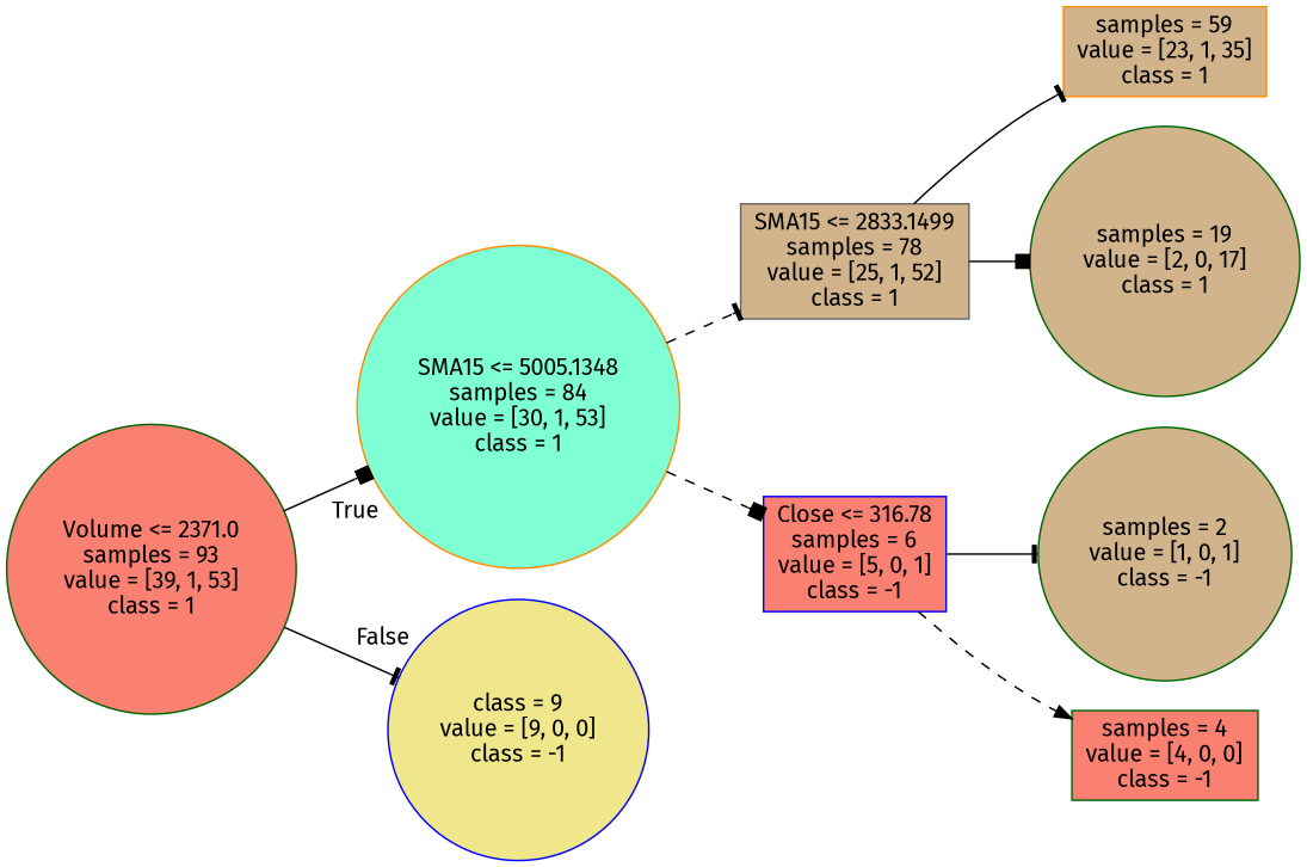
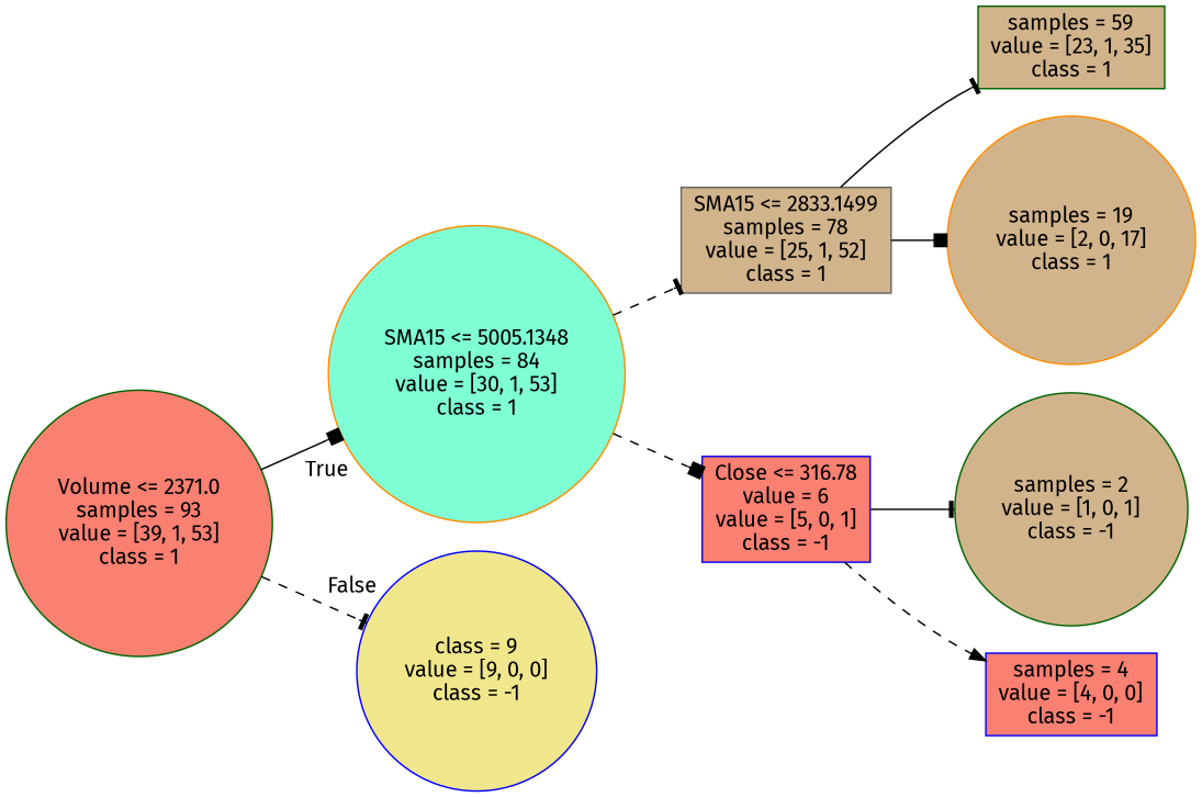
  digraph {
    fontname="Fira Sans"
    rankdir=LR
    node [color=darkorange fillcolor=tan fontname="Fira Sans" shape=circle style=filled]
    edge [arrowhead=tee fontname="Fira Sans" style=solid]
    n1 [color=darkgreen fillcolor=salmon label="Volume <= 2371.0\nsamples = 93\nvalue = [39, 1, 53]\nclass = 1"]
    n2 [fillcolor=aquamarine label="SMA15 <= 5005.1348\nsamples = 84\nvalue = [30, 1, 53]\nclass = 1"]
    n3 [color=blue fillcolor=khaki label="class = 9\nvalue = [9, 0, 0]\nclass = -1"]
    n4 [color=gray40 label="SMA15 <= 2833.1499\nsamples = 78\nvalue = [25, 1, 52]\nclass = 1" shape=box]
-   n5 [color=blue fillcolor=salmon label="Close <= 316.78\nsamples = 6\nvalue = [5, 0, 1]\nclass = -1" shape=box]
-   n6 [label="samples = 59\nvalue = [23, 1, 35]\nclass = 1" shape=box]
-   n7 [color=darkgreen label="samples = 19\nvalue = [2, 0, 17]\nclass = 1"]
+   n5 [color=blue fillcolor=salmon label="Close <= 316.78\nvalue = 6\nvalue = [5, 0, 1]\nclass = -1" shape=box]
+   n6 [color=darkgreen label="samples = 59\nvalue = [23, 1, 35]\nclass = 1" shape=box]
+   n7 [label="samples = 19\nvalue = [2, 0, 17]\nclass = 1"]
    n8 [color=darkgreen label="samples = 2\nvalue = [1, 0, 1]\nclass = -1"]
-   n9 [color=darkgreen fillcolor=salmon label="samples = 4\nvalue = [4, 0, 0]\nclass = -1" shape=box]
+   n9 [color=blue fillcolor=salmon label="samples = 4\nvalue = [4, 0, 0]\nclass = -1" shape=box]
    n1 -> n2 [arrowhead=box headlabel=True labelangle=45 labeldistance=2.5]
-   n1 -> n3 [headlabel=False labelangle=-45 labeldistance=2.5]
+   n1 -> n3 [headlabel=False labelangle=-45 labeldistance=2.5 style=dashed]
    n2 -> n4 [style=dashed]
    n2 -> n5 [arrowhead=box style=dashed]
    n4 -> n6
    n4 -> n7 [arrowhead=box]
    n5 -> n8
    n5 -> n9 [arrowhead=normal style=dashed]
  }
